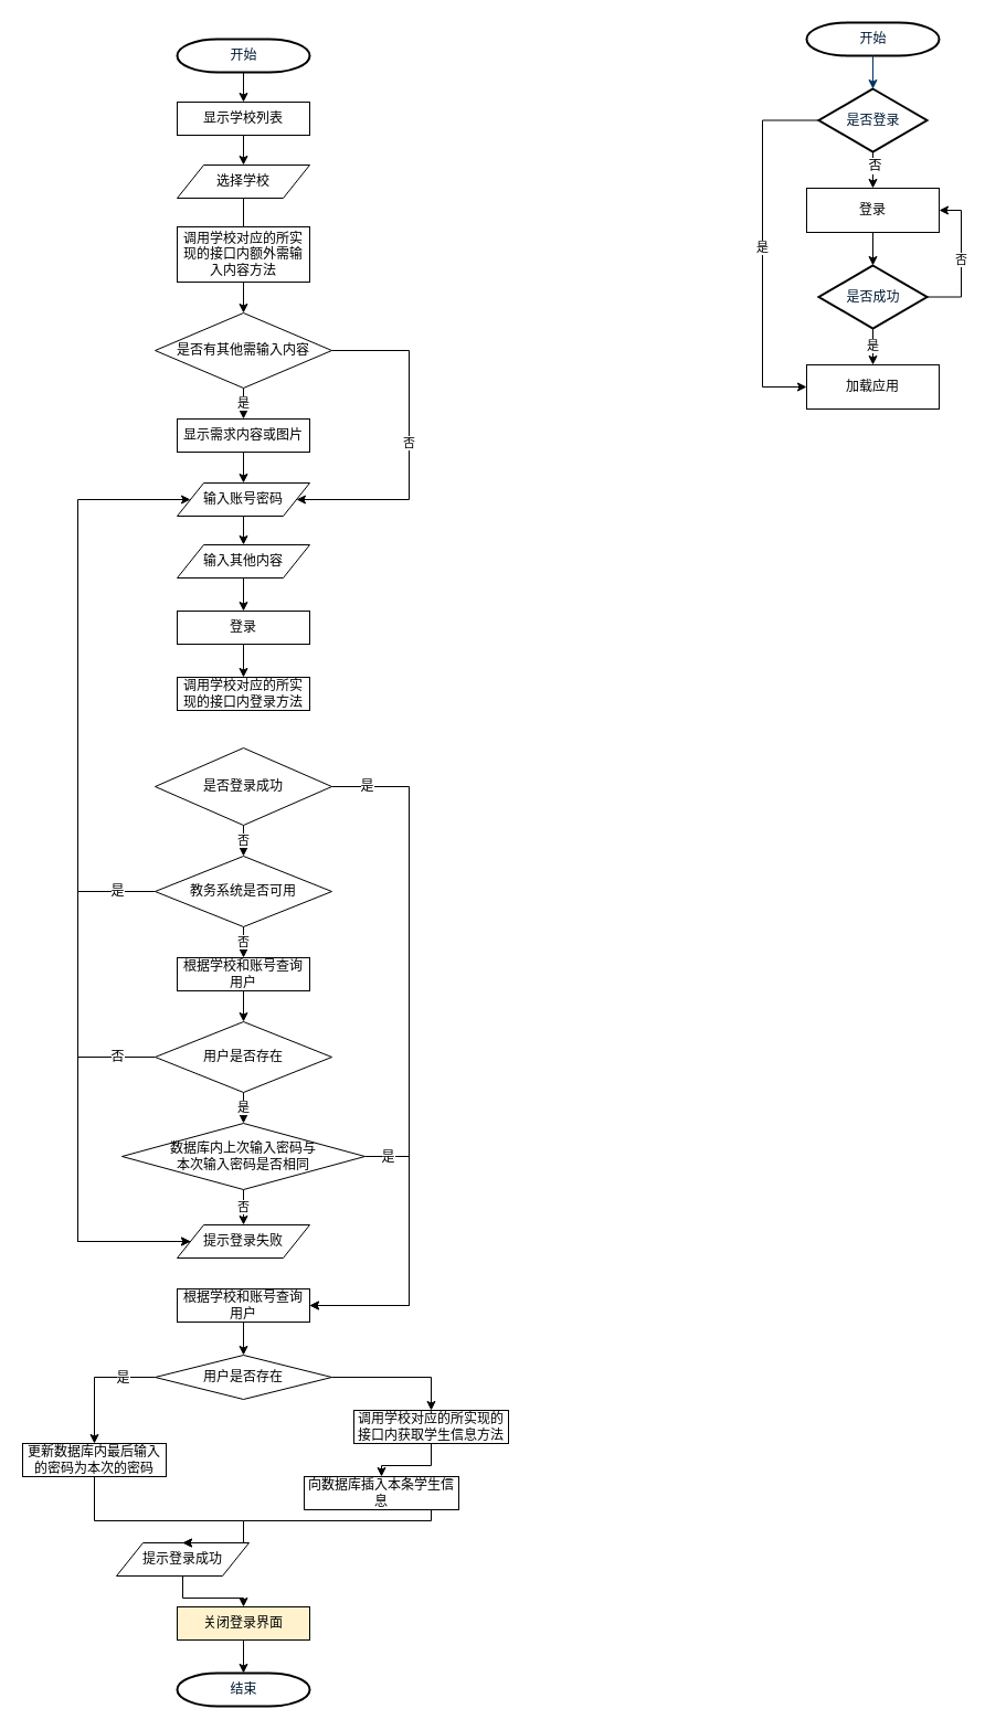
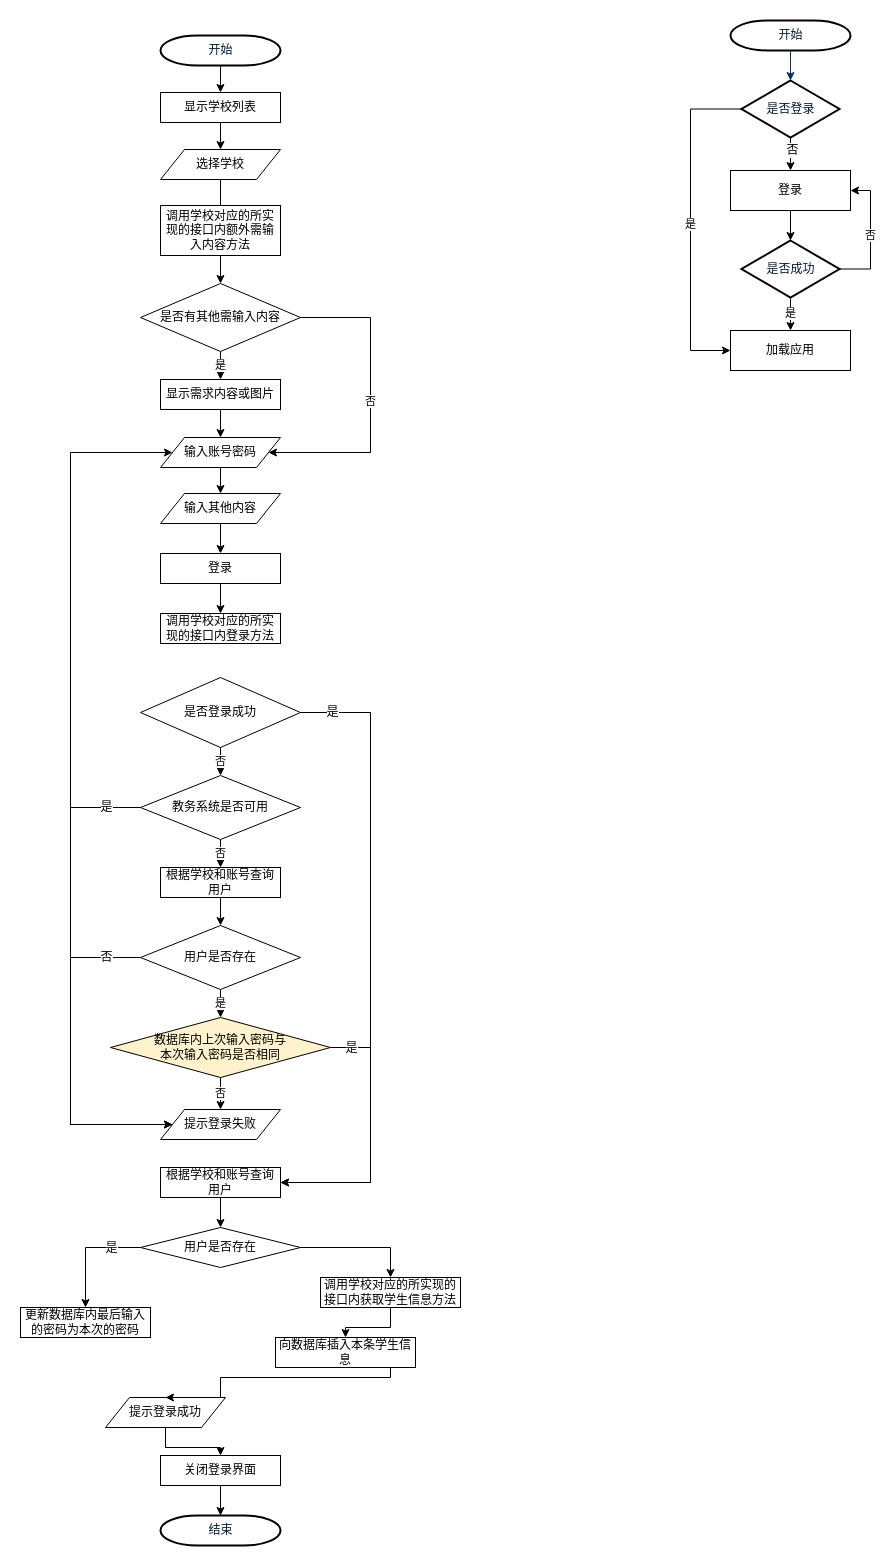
  <mxCell id="0" />
  <mxCell id="1" parent="0" />
  <mxCell id="2" style="edgeStyle=orthogonalEdgeStyle;rounded=0;orthogonalLoop=1;jettySize=auto;html=1;entryX=0.5;entryY=0;entryDx=0;entryDy=0;" edge="1" parent="1" source="3" target="19"><mxGeometry relative="1" as="geometry" /></mxCell>
  <mxCell id="3" value="开始" style="shape=mxgraph.flowchart.terminator;fillColor=#FFFFFF;strokeColor=#000000;strokeWidth=2;gradientColor=none;gradientDirection=north;fontColor=#001933;fontStyle=0;html=1;" vertex="1" parent="1"><mxGeometry x="160" y="35" width="120" height="30" as="geometry" /></mxCell>
  <mxCell id="4" value="开始" style="shape=mxgraph.flowchart.terminator;fillColor=#FFFFFF;strokeColor=#000000;strokeWidth=2;gradientColor=none;gradientDirection=north;fontColor=#001933;fontStyle=0;html=1;" vertex="1" parent="1"><mxGeometry x="730" y="20" width="120" height="30" as="geometry" /></mxCell>
  <mxCell id="5" style="fontColor=#001933;fontStyle=1;strokeColor=#003366;strokeWidth=1;html=1;entryX=0.5;entryY=0;entryDx=0;entryDy=0;entryPerimeter=0;" edge="1" parent="1" source="4" target="9"><mxGeometry relative="1" as="geometry"><mxPoint x="790" y="90" as="targetPoint" /></mxGeometry></mxCell>
  <mxCell id="6" style="edgeStyle=orthogonalEdgeStyle;rounded=0;orthogonalLoop=1;jettySize=auto;html=1;entryX=0.5;entryY=0;entryDx=0;entryDy=0;" edge="1" parent="1" source="9" target="11"><mxGeometry relative="1" as="geometry" /></mxCell>
  <mxCell id="7" value="否" style="text;html=1;resizable=0;points=[];align=center;verticalAlign=middle;labelBackgroundColor=#ffffff;" vertex="1" connectable="0" parent="6"><mxGeometry x="0.368" y="1" relative="1" as="geometry"><mxPoint y="-6" as="offset" /></mxGeometry></mxCell>
  <mxCell id="8" value="是" style="edgeStyle=orthogonalEdgeStyle;rounded=0;orthogonalLoop=1;jettySize=auto;html=1;entryX=0;entryY=0.5;entryDx=0;entryDy=0;" edge="1" parent="1" source="9" target="15"><mxGeometry relative="1" as="geometry"><Array as="points"><mxPoint x="690" y="109" /><mxPoint x="690" y="350" /></Array></mxGeometry></mxCell>
  <mxCell id="9" value="是否登录" style="shape=mxgraph.flowchart.decision;fillColor=#FFFFFF;strokeColor=#000000;strokeWidth=2;gradientColor=none;gradientDirection=north;fontColor=#001933;fontStyle=0;html=1;" vertex="1" parent="1"><mxGeometry x="741" y="80" width="98" height="57" as="geometry" /></mxCell>
  <mxCell id="10" style="edgeStyle=orthogonalEdgeStyle;rounded=0;orthogonalLoop=1;jettySize=auto;html=1;entryX=0.5;entryY=0;entryDx=0;entryDy=0;entryPerimeter=0;" edge="1" parent="1" source="11" target="14"><mxGeometry relative="1" as="geometry" /></mxCell>
  <mxCell id="11" value="登录" style="rounded=0;whiteSpace=wrap;html=1;" vertex="1" parent="1"><mxGeometry x="730" y="170" width="120" height="40" as="geometry" /></mxCell>
  <mxCell id="12" value="否" style="edgeStyle=orthogonalEdgeStyle;rounded=0;orthogonalLoop=1;jettySize=auto;html=1;entryX=1;entryY=0.5;entryDx=0;entryDy=0;" edge="1" parent="1" source="14" target="11"><mxGeometry relative="1" as="geometry"><Array as="points"><mxPoint x="870" y="269" /><mxPoint x="870" y="190" /></Array></mxGeometry></mxCell>
  <mxCell id="13" value="是" style="edgeStyle=orthogonalEdgeStyle;rounded=0;orthogonalLoop=1;jettySize=auto;html=1;entryX=0.5;entryY=0;entryDx=0;entryDy=0;" edge="1" parent="1" source="14" target="15"><mxGeometry relative="1" as="geometry" /></mxCell>
  <mxCell id="14" value="是否成功" style="shape=mxgraph.flowchart.decision;fillColor=#FFFFFF;strokeColor=#000000;strokeWidth=2;gradientColor=none;gradientDirection=north;fontColor=#001933;fontStyle=0;html=1;" vertex="1" parent="1"><mxGeometry x="741" y="240" width="98" height="57" as="geometry" /></mxCell>
  <mxCell id="15" value="加载应用" style="rounded=0;whiteSpace=wrap;html=1;" vertex="1" parent="1"><mxGeometry x="730" y="330" width="120" height="40" as="geometry" /></mxCell>
  <mxCell id="16" style="edgeStyle=orthogonalEdgeStyle;rounded=0;orthogonalLoop=1;jettySize=auto;html=1;entryX=0.5;entryY=0;entryDx=0;entryDy=0;endArrow=none;" edge="1" parent="1" source="17" target="33"><mxGeometry relative="1" as="geometry" /></mxCell>
  <mxCell id="17" value="选择学校" style="shape=parallelogram;perimeter=parallelogramPerimeter;whiteSpace=wrap;html=1;" vertex="1" parent="1"><mxGeometry x="160" y="149" width="120" height="30" as="geometry" /></mxCell>
  <mxCell id="18" style="edgeStyle=orthogonalEdgeStyle;rounded=0;orthogonalLoop=1;jettySize=auto;html=1;entryX=0.5;entryY=0;entryDx=0;entryDy=0;" edge="1" parent="1" source="19" target="17"><mxGeometry relative="1" as="geometry" /></mxCell>
  <mxCell id="19" value="显示学校列表" style="rounded=0;whiteSpace=wrap;html=1;" vertex="1" parent="1"><mxGeometry x="160" y="92" width="120" height="30" as="geometry" /></mxCell>
  <mxCell id="20" style="edgeStyle=orthogonalEdgeStyle;rounded=0;orthogonalLoop=1;jettySize=auto;html=1;entryX=0.5;entryY=0;entryDx=0;entryDy=0;" edge="1" parent="1" source="21" target="28"><mxGeometry relative="1" as="geometry" /></mxCell>
  <mxCell id="21" value="输入账号密码" style="shape=parallelogram;perimeter=parallelogramPerimeter;whiteSpace=wrap;html=1;" vertex="1" parent="1"><mxGeometry x="160" y="437" width="120" height="30" as="geometry" /></mxCell>
  <mxCell id="22" value="是" style="edgeStyle=orthogonalEdgeStyle;rounded=0;orthogonalLoop=1;jettySize=auto;html=1;" edge="1" parent="1" source="24" target="26"><mxGeometry relative="1" as="geometry" /></mxCell>
  <mxCell id="23" value="否" style="edgeStyle=orthogonalEdgeStyle;rounded=0;orthogonalLoop=1;jettySize=auto;html=1;entryX=1;entryY=0.5;entryDx=0;entryDy=0;" edge="1" parent="1" source="24" target="21"><mxGeometry relative="1" as="geometry"><mxPoint x="460" y="412.5" as="targetPoint" /><Array as="points"><mxPoint x="370" y="317" /><mxPoint x="370" y="452" /></Array></mxGeometry></mxCell>
  <mxCell id="24" value="是否有其他需输入内容" style="rhombus;whiteSpace=wrap;html=1;" vertex="1" parent="1"><mxGeometry x="140" y="283" width="160" height="68" as="geometry" /></mxCell>
  <mxCell id="25" style="edgeStyle=orthogonalEdgeStyle;rounded=0;orthogonalLoop=1;jettySize=auto;html=1;entryX=0.5;entryY=0;entryDx=0;entryDy=0;" edge="1" parent="1" source="26" target="21"><mxGeometry relative="1" as="geometry" /></mxCell>
  <mxCell id="26" value="显示需求内容或图片" style="rounded=0;whiteSpace=wrap;html=1;" vertex="1" parent="1"><mxGeometry x="160" y="379" width="120" height="30" as="geometry" /></mxCell>
  <mxCell id="27" style="edgeStyle=orthogonalEdgeStyle;rounded=0;orthogonalLoop=1;jettySize=auto;html=1;entryX=0.5;entryY=0;entryDx=0;entryDy=0;" edge="1" parent="1" source="28" target="30"><mxGeometry relative="1" as="geometry" /></mxCell>
  <mxCell id="28" value="输入其他内容" style="shape=parallelogram;perimeter=parallelogramPerimeter;whiteSpace=wrap;html=1;" vertex="1" parent="1"><mxGeometry x="160" y="493" width="120" height="30" as="geometry" /></mxCell>
  <mxCell id="29" value="" style="edgeStyle=orthogonalEdgeStyle;rounded=0;orthogonalLoop=1;jettySize=auto;html=1;" edge="1" parent="1" source="30" target="31"><mxGeometry relative="1" as="geometry" /></mxCell>
  <mxCell id="30" value="登录" style="rounded=0;whiteSpace=wrap;html=1;" vertex="1" parent="1"><mxGeometry x="160" y="553" width="120" height="30" as="geometry" /></mxCell>
  <mxCell id="31" value="调用学校对应的所实现的接口内登录方法" style="rounded=0;whiteSpace=wrap;html=1;" vertex="1" parent="1"><mxGeometry x="160" y="613" width="120" height="30" as="geometry" /></mxCell>
  <mxCell id="32" style="edgeStyle=orthogonalEdgeStyle;rounded=0;orthogonalLoop=1;jettySize=auto;html=1;entryX=0.5;entryY=0;entryDx=0;entryDy=0;" edge="1" parent="1" target="24"><mxGeometry relative="1" as="geometry"><mxPoint x="220" y="251" as="sourcePoint" /></mxGeometry></mxCell>
  <mxCell id="33" value="调用学校对应的所实现的接口内额外需输入内容方法" style="rounded=0;whiteSpace=wrap;html=1;" vertex="1" parent="1"><mxGeometry x="160" y="205" width="120" height="50" as="geometry" /></mxCell>
  <mxCell id="34" value="否" style="edgeStyle=orthogonalEdgeStyle;rounded=0;orthogonalLoop=1;jettySize=auto;html=1;" edge="1" parent="1" source="37" target="41"><mxGeometry relative="1" as="geometry" /></mxCell>
  <mxCell id="35" style="edgeStyle=orthogonalEdgeStyle;rounded=0;orthogonalLoop=1;jettySize=auto;html=1;entryX=1;entryY=0.5;entryDx=0;entryDy=0;" edge="1" parent="1" source="37" target="60"><mxGeometry relative="1" as="geometry"><Array as="points"><mxPoint x="370" y="712" /><mxPoint x="370" y="1182" /></Array></mxGeometry></mxCell>
  <mxCell id="36" value="是" style="text;html=1;resizable=0;points=[];align=center;verticalAlign=middle;labelBackgroundColor=#ffffff;" vertex="1" connectable="0" parent="35"><mxGeometry x="-0.902" y="1" relative="1" as="geometry"><mxPoint as="offset" /></mxGeometry></mxCell>
  <mxCell id="37" value="是否登录成功" style="rhombus;whiteSpace=wrap;html=1;" vertex="1" parent="1"><mxGeometry x="140" y="677" width="160" height="70" as="geometry" /></mxCell>
  <mxCell id="38" value="否" style="edgeStyle=orthogonalEdgeStyle;rounded=0;orthogonalLoop=1;jettySize=auto;html=1;entryX=0.5;entryY=0;entryDx=0;entryDy=0;" edge="1" parent="1" source="41" target="43"><mxGeometry relative="1" as="geometry" /></mxCell>
  <mxCell id="39" style="edgeStyle=orthogonalEdgeStyle;rounded=0;orthogonalLoop=1;jettySize=auto;html=1;entryX=0;entryY=0.5;entryDx=0;entryDy=0;" edge="1" parent="1" source="41" target="53"><mxGeometry relative="1" as="geometry"><Array as="points"><mxPoint x="70" y="807" /><mxPoint x="70" y="1124" /></Array></mxGeometry></mxCell>
  <mxCell id="40" value="是" style="text;html=1;resizable=0;points=[];align=center;verticalAlign=middle;labelBackgroundColor=#ffffff;" vertex="1" connectable="0" parent="39"><mxGeometry x="-0.857" y="1" relative="1" as="geometry"><mxPoint y="-2" as="offset" /></mxGeometry></mxCell>
  <mxCell id="41" value="教务系统是否可用" style="rhombus;whiteSpace=wrap;html=1;" vertex="1" parent="1"><mxGeometry x="140" y="775" width="160" height="64" as="geometry" /></mxCell>
  <mxCell id="42" style="edgeStyle=orthogonalEdgeStyle;rounded=0;orthogonalLoop=1;jettySize=auto;html=1;" edge="1" parent="1" source="43" target="47"><mxGeometry relative="1" as="geometry" /></mxCell>
  <mxCell id="43" value="根据学校和账号查询用户" style="rounded=0;whiteSpace=wrap;html=1;" vertex="1" parent="1"><mxGeometry x="160" y="867" width="120" height="30" as="geometry" /></mxCell>
  <mxCell id="44" value="是" style="edgeStyle=orthogonalEdgeStyle;rounded=0;orthogonalLoop=1;jettySize=auto;html=1;" edge="1" parent="1" source="47" target="51"><mxGeometry relative="1" as="geometry" /></mxCell>
  <mxCell id="45" style="edgeStyle=orthogonalEdgeStyle;rounded=0;orthogonalLoop=1;jettySize=auto;html=1;entryX=0;entryY=0.5;entryDx=0;entryDy=0;" edge="1" parent="1" source="47" target="53"><mxGeometry relative="1" as="geometry"><Array as="points"><mxPoint x="70" y="957" /><mxPoint x="70" y="1124" /></Array></mxGeometry></mxCell>
  <mxCell id="46" value="否" style="text;html=1;resizable=0;points=[];align=center;verticalAlign=middle;labelBackgroundColor=#ffffff;" vertex="1" connectable="0" parent="45"><mxGeometry x="-0.793" y="-3" relative="1" as="geometry"><mxPoint y="2" as="offset" /></mxGeometry></mxCell>
  <mxCell id="47" value="用户是否存在" style="rhombus;whiteSpace=wrap;html=1;" vertex="1" parent="1"><mxGeometry x="140" y="925" width="160" height="64" as="geometry" /></mxCell>
  <mxCell id="48" value="否" style="edgeStyle=orthogonalEdgeStyle;rounded=0;orthogonalLoop=1;jettySize=auto;html=1;entryX=0.5;entryY=0;entryDx=0;entryDy=0;" edge="1" parent="1" source="51" target="53"><mxGeometry relative="1" as="geometry"><mxPoint x="220" y="1107" as="targetPoint" /></mxGeometry></mxCell>
  <mxCell id="49" style="edgeStyle=orthogonalEdgeStyle;rounded=0;orthogonalLoop=1;jettySize=auto;html=1;entryX=1;entryY=0.5;entryDx=0;entryDy=0;" edge="1" parent="1" source="51" target="60"><mxGeometry relative="1" as="geometry"><mxPoint x="330" y="1147" as="targetPoint" /><Array as="points"><mxPoint x="370" y="1047" /><mxPoint x="370" y="1182" /></Array></mxGeometry></mxCell>
  <mxCell id="50" value="是" style="text;html=1;resizable=0;points=[];align=center;verticalAlign=middle;labelBackgroundColor=#ffffff;" vertex="1" connectable="0" parent="49"><mxGeometry x="-0.849" relative="1" as="geometry"><mxPoint as="offset" /></mxGeometry></mxCell>
- <mxCell id="51" value="数据库内上次输入密码与&lt;br&gt;本次输入密码是否相同" style="rhombus;whiteSpace=wrap;html=1;" vertex="1" parent="1"><mxGeometry x="110" y="1017" width="220" height="60" as="geometry" /></mxCell>
+ <mxCell id="51" value="数据库内上次输入密码与&lt;br&gt;本次输入密码是否相同" style="rhombus;whiteSpace=wrap;html=1;fillColor=#fff2cc;" vertex="1" parent="1"><mxGeometry x="110" y="1017" width="220" height="60" as="geometry" /></mxCell>
  <mxCell id="52" style="edgeStyle=orthogonalEdgeStyle;rounded=0;orthogonalLoop=1;jettySize=auto;html=1;entryX=0;entryY=0.5;entryDx=0;entryDy=0;" edge="1" parent="1" source="53" target="21"><mxGeometry relative="1" as="geometry"><Array as="points"><mxPoint x="70" y="1124" /><mxPoint x="70" y="452" /></Array></mxGeometry></mxCell>
  <mxCell id="53" value="提示登录失败" style="shape=parallelogram;perimeter=parallelogramPerimeter;whiteSpace=wrap;html=1;" vertex="1" parent="1"><mxGeometry x="160" y="1109" width="120" height="30" as="geometry" /></mxCell>
  <mxCell id="54" style="edgeStyle=orthogonalEdgeStyle;rounded=0;orthogonalLoop=1;jettySize=auto;html=1;" edge="1" parent="1" source="55" target="57"><mxGeometry relative="1" as="geometry" /></mxCell>
  <mxCell id="55" value="提示登录成功" style="shape=parallelogram;perimeter=parallelogramPerimeter;whiteSpace=wrap;html=1;" vertex="1" parent="1"><mxGeometry x="105" y="1397" width="120" height="30" as="geometry" /></mxCell>
  <mxCell id="56" style="edgeStyle=orthogonalEdgeStyle;rounded=0;orthogonalLoop=1;jettySize=auto;html=1;entryX=0.5;entryY=0;entryDx=0;entryDy=0;entryPerimeter=0;" edge="1" parent="1" source="57" target="58"><mxGeometry relative="1" as="geometry" /></mxCell>
- <mxCell id="57" value="关闭登录界面" style="rounded=0;whiteSpace=wrap;html=1;fillColor=#fff2cc;" vertex="1" parent="1"><mxGeometry x="160" y="1455" width="120" height="30" as="geometry" /></mxCell>
+ <mxCell id="57" value="关闭登录界面" style="rounded=0;whiteSpace=wrap;html=1;" vertex="1" parent="1"><mxGeometry x="160" y="1455" width="120" height="30" as="geometry" /></mxCell>
  <mxCell id="58" value="结束" style="shape=mxgraph.flowchart.terminator;fillColor=#FFFFFF;strokeColor=#000000;strokeWidth=2;gradientColor=none;gradientDirection=north;fontColor=#001933;fontStyle=0;html=1;" vertex="1" parent="1"><mxGeometry x="160" y="1515" width="120" height="30" as="geometry" /></mxCell>
  <mxCell id="59" style="edgeStyle=orthogonalEdgeStyle;rounded=0;orthogonalLoop=1;jettySize=auto;html=1;entryX=0.5;entryY=0;entryDx=0;entryDy=0;" edge="1" parent="1" source="60" target="64"><mxGeometry relative="1" as="geometry" /></mxCell>
  <mxCell id="60" value="根据学校和账号查询用户" style="rounded=0;whiteSpace=wrap;html=1;" vertex="1" parent="1"><mxGeometry x="160" y="1167" width="120" height="30" as="geometry" /></mxCell>
  <mxCell id="61" style="edgeStyle=orthogonalEdgeStyle;rounded=0;orthogonalLoop=1;jettySize=auto;html=1;" edge="1" parent="1" source="64" target="66"><mxGeometry relative="1" as="geometry"><Array as="points"><mxPoint x="85" y="1247" /></Array></mxGeometry></mxCell>
  <mxCell id="62" value="是" style="text;html=1;resizable=0;points=[];align=center;verticalAlign=middle;labelBackgroundColor=#ffffff;" vertex="1" connectable="0" parent="61"><mxGeometry x="-0.12" y="19" relative="1" as="geometry"><mxPoint x="21" y="-19" as="offset" /></mxGeometry></mxCell>
  <mxCell id="63" style="edgeStyle=orthogonalEdgeStyle;rounded=0;orthogonalLoop=1;jettySize=auto;html=1;entryX=0.5;entryY=0;entryDx=0;entryDy=0;" edge="1" parent="1" source="64" target="68"><mxGeometry relative="1" as="geometry" /></mxCell>
  <mxCell id="64" value="用户是否存在" style="rhombus;whiteSpace=wrap;html=1;" vertex="1" parent="1"><mxGeometry x="140" y="1227" width="160" height="40" as="geometry" /></mxCell>
- <mxCell id="65" style="edgeStyle=orthogonalEdgeStyle;rounded=0;orthogonalLoop=1;jettySize=auto;html=1;entryX=0.5;entryY=0;entryDx=0;entryDy=0;" edge="1" parent="1" source="66" target="55"><mxGeometry relative="1" as="geometry"><Array as="points"><mxPoint x="85" y="1377" /><mxPoint x="220" y="1377" /></Array></mxGeometry></mxCell>
  <mxCell id="66" value="更新数据库内最后输入的密码为本次的密码" style="rounded=0;whiteSpace=wrap;html=1;" vertex="1" parent="1"><mxGeometry x="20" y="1307" width="130" height="30" as="geometry" /></mxCell>
  <mxCell id="67" style="edgeStyle=orthogonalEdgeStyle;rounded=0;orthogonalLoop=1;jettySize=auto;html=1;entryX=0.5;entryY=0;entryDx=0;entryDy=0;" edge="1" parent="1" source="68" target="70"><mxGeometry relative="1" as="geometry" /></mxCell>
  <mxCell id="68" value="调用学校对应的所实现的接口内获取学生信息方法" style="rounded=0;whiteSpace=wrap;html=1;" vertex="1" parent="1"><mxGeometry x="320" y="1277" width="140" height="30" as="geometry" /></mxCell>
  <mxCell id="69" style="edgeStyle=orthogonalEdgeStyle;rounded=0;orthogonalLoop=1;jettySize=auto;html=1;entryX=0.5;entryY=0;entryDx=0;entryDy=0;" edge="1" parent="1" source="70" target="55"><mxGeometry relative="1" as="geometry"><Array as="points"><mxPoint x="390" y="1377" /><mxPoint x="220" y="1377" /></Array></mxGeometry></mxCell>
  <mxCell id="70" value="向数据库插入本条学生信息" style="rounded=0;whiteSpace=wrap;html=1;" vertex="1" parent="1"><mxGeometry x="275" y="1337" width="140" height="30" as="geometry" /></mxCell>
